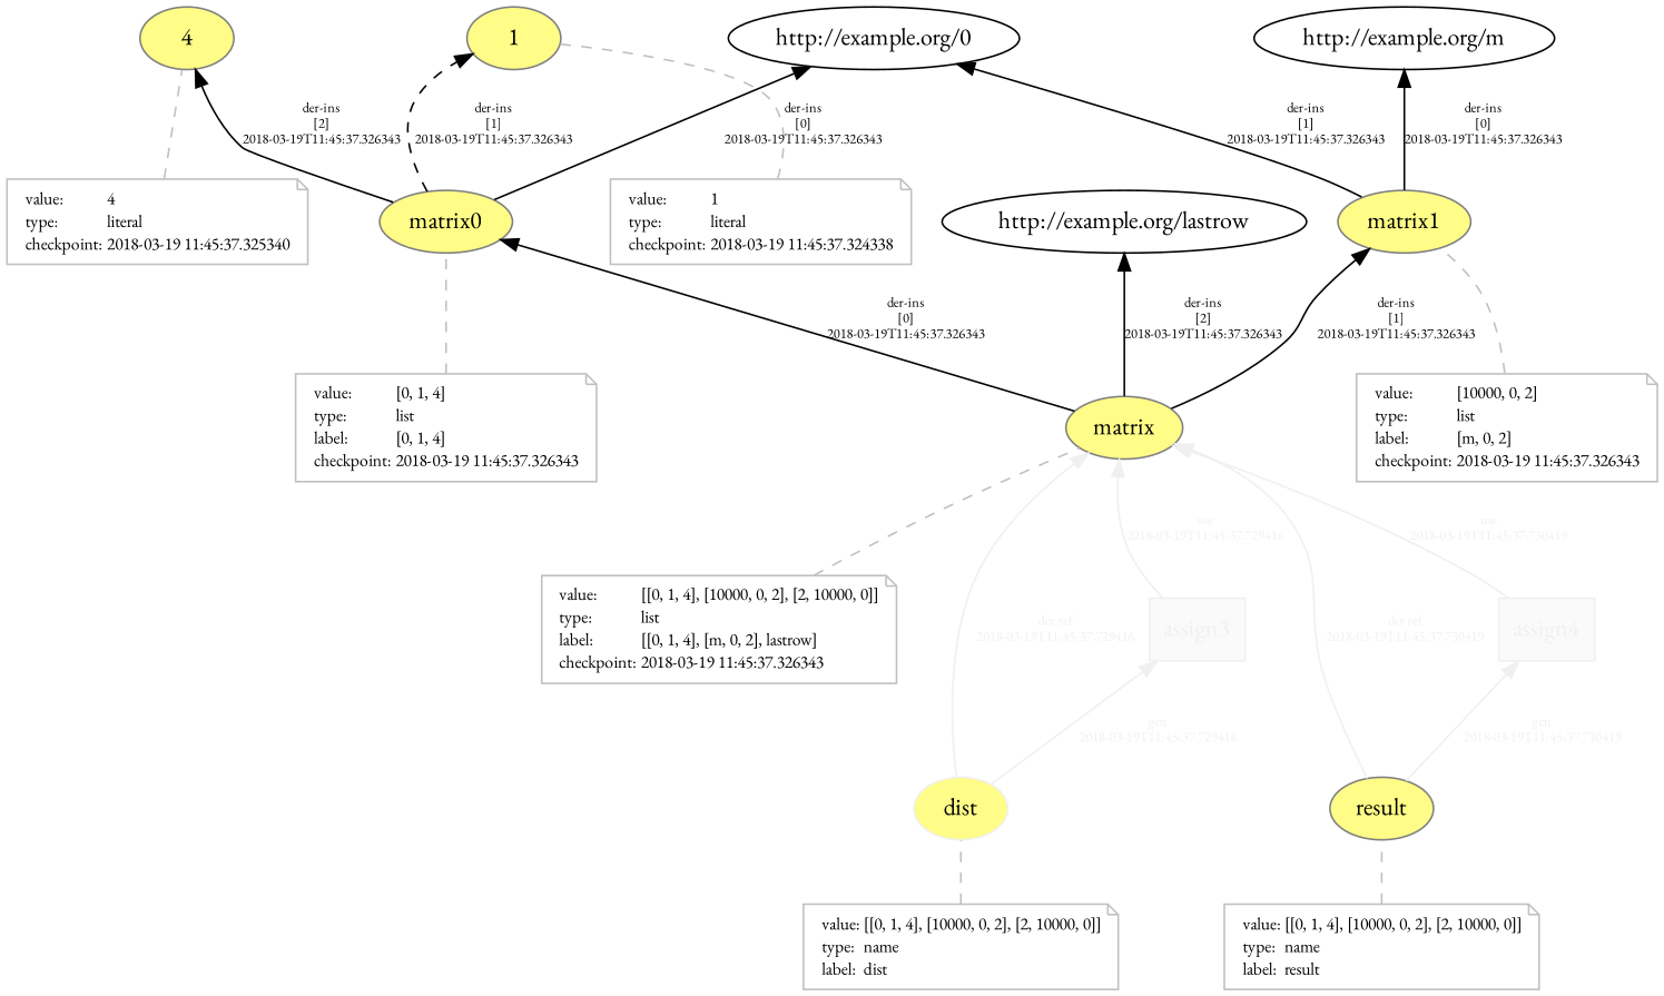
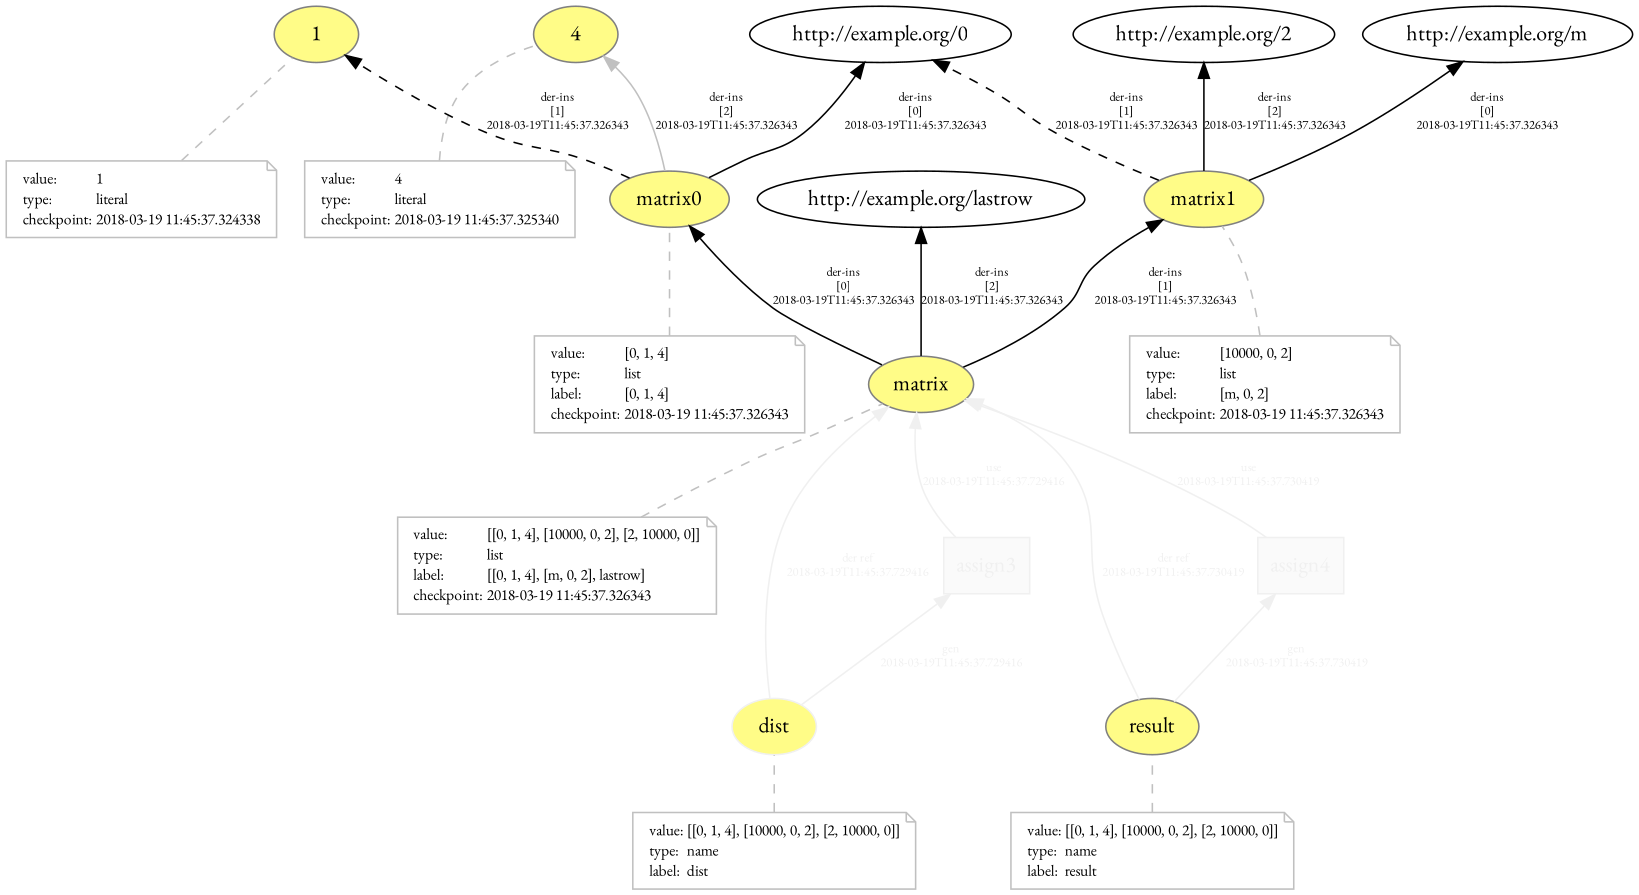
  digraph {
    fontname="EB Garamond"
    rankdir=BT
    node [color=gray fontname="EB Garamond"]
    edge [fontname="EB Garamond" angle=60.0 distance=1.5 fontsize=8 rotation=20]
    n1 [color="#808080" fillcolor="#FFFC87" label=1 style=filled]
    n2 [fontcolor=black fontsize=10 label=<<TABLE cellpadding="0" border="0"> 	<TR> 	    <TD align="left">value:</TD> 	    <TD align="left">1</TD> 	</TR> 	<TR> 	    <TD align="left">type:</TD> 	    <TD align="left">literal</TD> 	</TR> 	<TR> 	    <TD align="left">checkpoint:</TD> 	    <TD align="left">2018-03-19 11:45:37.324338</TD> 	</TR> </TABLE>> shape=note]
    n3 [color="#808080" fillcolor="#FFFC87" label=4 style=filled]
    n4 [fontcolor=black fontsize=10 label=<<TABLE cellpadding="0" border="0"> 	<TR> 	    <TD align="left">value:</TD> 	    <TD align="left">4</TD> 	</TR> 	<TR> 	    <TD align="left">type:</TD> 	    <TD align="left">literal</TD> 	</TR> 	<TR> 	    <TD align="left">checkpoint:</TD> 	    <TD align="left">2018-03-19 11:45:37.325340</TD> 	</TR> </TABLE>> shape=note]
    n5 [color="#808080" fillcolor="#FFFC87" label=matrix style=filled]
    n6 [color="#808080" fillcolor="#FFFC87" label=matrix0 style=filled]
    n7 [color="#808080" fillcolor="#FFFC87" label=matrix1 style=filled]
    "http://example.org/lastrow" [color=""]
    "http://example.org/0" [color=""]
    "http://example.org/m" [color=""]
+   "http://example.org/2" [color=""]
    n12 [fontcolor=black fontsize=10 label=<<TABLE cellpadding="0" border="0"> 	<TR> 	    <TD align="left">value:</TD> 	    <TD align="left">[[0, 1, 4], [10000, 0, 2], [2, 10000, 0]]</TD> 	</TR> 	<TR> 	    <TD align="left">type:</TD> 	    <TD align="left">list</TD> 	</TR> 	<TR> 	    <TD align="left">label:</TD> 	    <TD align="left">[[0, 1, 4], [m, 0, 2], lastrow]</TD> 	</TR> 	<TR> 	    <TD align="left">checkpoint:</TD> 	    <TD align="left">2018-03-19 11:45:37.326343</TD> 	</TR> </TABLE>> shape=note]
    n13 [fontcolor=black fontsize=10 label=<<TABLE cellpadding="0" border="0"> 	<TR> 	    <TD align="left">value:</TD> 	    <TD align="left">[0, 1, 4]</TD> 	</TR> 	<TR> 	    <TD align="left">type:</TD> 	    <TD align="left">list</TD> 	</TR> 	<TR> 	    <TD align="left">label:</TD> 	    <TD align="left">[0, 1, 4]</TD> 	</TR> 	<TR> 	    <TD align="left">checkpoint:</TD> 	    <TD align="left">2018-03-19 11:45:37.326343</TD> 	</TR> </TABLE>> shape=note]
    n14 [fontcolor=black fontsize=10 label=<<TABLE cellpadding="0" border="0"> 	<TR> 	    <TD align="left">value:</TD> 	    <TD align="left">[10000, 0, 2]</TD> 	</TR> 	<TR> 	    <TD align="left">type:</TD> 	    <TD align="left">list</TD> 	</TR> 	<TR> 	    <TD align="left">label:</TD> 	    <TD align="left">[m, 0, 2]</TD> 	</TR> 	<TR> 	    <TD align="left">checkpoint:</TD> 	    <TD align="left">2018-03-19 11:45:37.326343</TD> 	</TR> </TABLE>> shape=note]
    n15 [color="#F0F0F0" fillcolor="#FFFC87" label=dist style=filled]
    n16 [color="#F0F0F0" fillcolor="#FAFAFA" fontcolor="#F0F0F0" label=assign3 shape=polygon sides=4 style=filled]
    n17 [fontcolor=black fontsize=10 label=<<TABLE cellpadding="0" border="0"> 	<TR> 	    <TD align="left">value:</TD> 	    <TD align="left">[[0, 1, 4], [10000, 0, 2], [2, 10000, 0]]</TD> 	</TR> 	<TR> 	    <TD align="left">type:</TD> 	    <TD align="left">name</TD> 	</TR> 	<TR> 	    <TD align="left">label:</TD> 	    <TD align="left">dist</TD> 	</TR> </TABLE>> shape=note]
    n18 [color="#808080" fillcolor="#FFFC87" label=result style=filled]
    n19 [color="#F0F0F0" fillcolor="#FAFAFA" fontcolor="#F0F0F0" label=assign4 shape=polygon sides=4 style=filled]
    n20 [fontcolor=black fontsize=10 label=<<TABLE cellpadding="0" border="0"> 	<TR> 	    <TD align="left">value:</TD> 	    <TD align="left">[[0, 1, 4], [10000, 0, 2], [2, 10000, 0]]</TD> 	</TR> 	<TR> 	    <TD align="left">type:</TD> 	    <TD align="left">name</TD> 	</TR> 	<TR> 	    <TD align="left">label:</TD> 	    <TD align="left">result</TD> 	</TR> </TABLE>> shape=note]
    n2 -> n1 [arrowhead=none color=gray style=dashed angle="" distance="" fontsize="" rotation=""]
    n4 -> n3 [arrowhead=none color=gray style=dashed angle="" distance="" fontsize="" rotation=""]
    n5 -> n6 [label="der-ins\n[0]\n2018-03-19T11:45:37.326343"]
    n5 -> n7 [label="der-ins\n[1]\n2018-03-19T11:45:37.326343"]
    n5 -> "http://example.org/lastrow" [label="der-ins\n[2]\n2018-03-19T11:45:37.326343"]
    n6 -> n1 [label="der-ins\n[1]\n2018-03-19T11:45:37.326343" style=dashed]
-   n6 -> n3 [label="der-ins\n[2]\n2018-03-19T11:45:37.326343"]
+   n6 -> n3 [label="der-ins\n[2]\n2018-03-19T11:45:37.326343" color=gray]
    n6 -> "http://example.org/0" [label="der-ins\n[0]\n2018-03-19T11:45:37.326343"]
-   n7 -> "http://example.org/0" [label="der-ins\n[1]\n2018-03-19T11:45:37.326343"]
+   n7 -> "http://example.org/0" [label="der-ins\n[1]\n2018-03-19T11:45:37.326343" style=dashed]
    n7 -> "http://example.org/m" [label="der-ins\n[0]\n2018-03-19T11:45:37.326343"]
+   n7 -> "http://example.org/2" [label="der-ins\n[2]\n2018-03-19T11:45:37.326343"]
    n12 -> n5 [arrowhead=none color=gray style=dashed angle="" distance="" fontsize="" rotation=""]
    n13 -> n6 [arrowhead=none color=gray style=dashed angle="" distance="" fontsize="" rotation=""]
    n14 -> n7 [arrowhead=none color=gray style=dashed angle="" distance="" fontsize="" rotation=""]
    n15 -> n5 [color="#F0F0F0" fontcolor="#F0F0F0" label="der ref\n2018-03-19T11:45:37.729416"]
    n15 -> n16 [color="#F0F0F0" fontcolor="#F0F0F0" label="gen\n2018-03-19T11:45:37.729416"]
    n16 -> n5 [color="#F0F0F0" fontcolor="#F0F0F0" label="use\n2018-03-19T11:45:37.729416"]
    n17 -> n15 [arrowhead=none color=gray style=dashed angle="" distance="" fontsize="" rotation=""]
    n18 -> n5 [color="#F0F0F0" fontcolor="#F0F0F0" label="der ref\n2018-03-19T11:45:37.730419"]
    n18 -> n19 [color="#F0F0F0" fontcolor="#F0F0F0" label="gen\n2018-03-19T11:45:37.730419"]
    n19 -> n5 [color="#F0F0F0" fontcolor="#F0F0F0" label="use\n2018-03-19T11:45:37.730419"]
    n20 -> n18 [arrowhead=none color=gray style=dashed angle="" distance="" fontsize="" rotation=""]
  }
